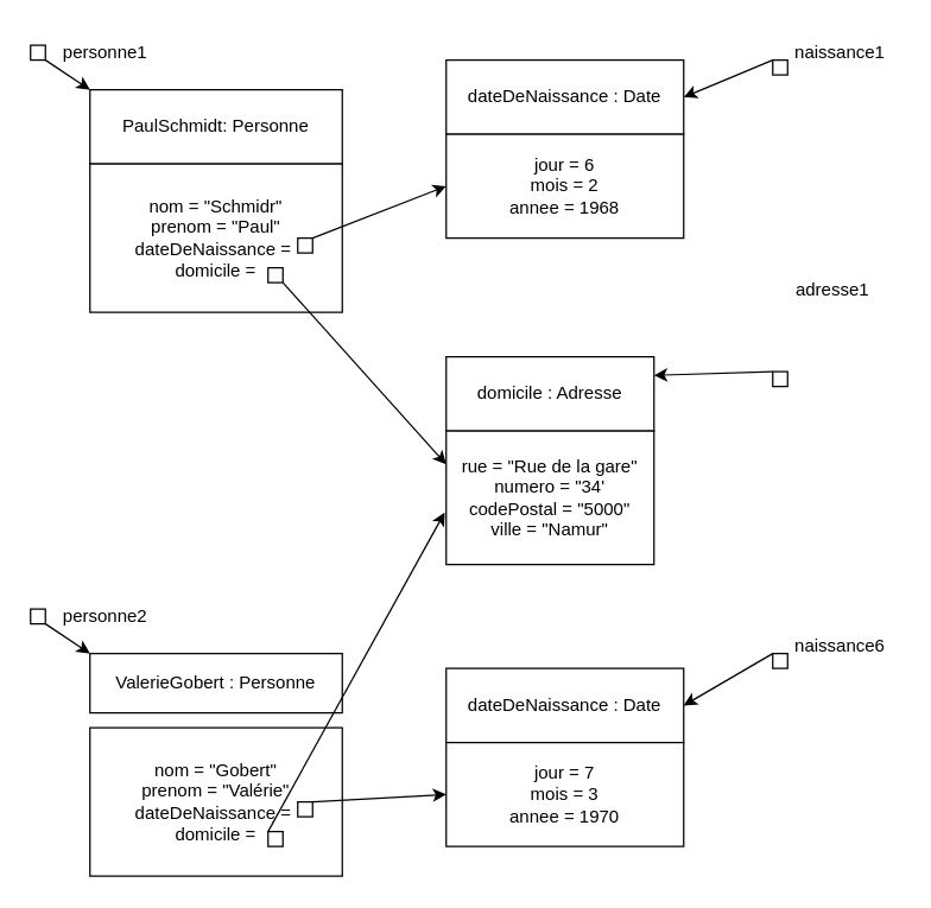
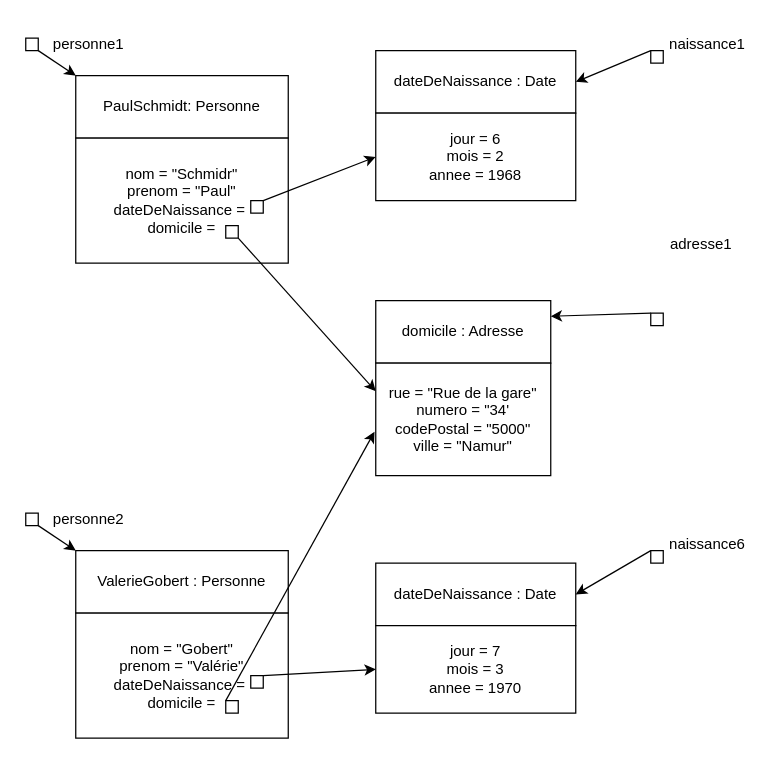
  <mxCell id="0" />
  <mxCell id="1" parent="0" />
- <mxCell id="2" value="ValerieGobert : Personne" style="rounded=0;whiteSpace=wrap;html=1;" vertex="1" parent="1"><mxGeometry x="60" y="440" width="170" height="40" as="geometry" /></mxCell>
+ <mxCell id="2" value="ValerieGobert : Personne" style="rounded=0;whiteSpace=wrap;html=1;" vertex="1" parent="1"><mxGeometry x="60" y="440" width="170" height="50" as="geometry" /></mxCell>
  <mxCell id="3" value="nom = &quot;Gobert&quot;&lt;br&gt;prenom = &quot;Valérie&quot;&lt;br&gt;dateDeNaissance =&amp;nbsp;&lt;br&gt;domicile =" style="rounded=0;whiteSpace=wrap;html=1;" vertex="1" parent="1"><mxGeometry x="60" y="490" width="170" height="100" as="geometry" /></mxCell>
  <mxCell id="4" value="" style="whiteSpace=wrap;html=1;aspect=fixed;" vertex="1" parent="1"><mxGeometry x="200" y="540" width="10" height="10" as="geometry" /></mxCell>
  <mxCell id="5" value="" style="whiteSpace=wrap;html=1;aspect=fixed;" vertex="1" parent="1"><mxGeometry x="180" y="560" width="10" height="10" as="geometry" /></mxCell>
  <mxCell id="6" value="" style="endArrow=classic;html=1;rounded=0;entryX=-0.007;entryY=0.609;entryDx=0;entryDy=0;exitX=0;exitY=0;exitDx=0;exitDy=0;entryPerimeter=0;" edge="1" parent="1" source="5" target="19"><mxGeometry width="50" height="50" relative="1" as="geometry"><mxPoint x="190" y="570" as="sourcePoint" /><mxPoint x="300" y="580" as="targetPoint" /></mxGeometry></mxCell>
  <mxCell id="7" value="" style="whiteSpace=wrap;html=1;aspect=fixed;" vertex="1" parent="1"><mxGeometry x="20" y="410" width="10" height="10" as="geometry" /></mxCell>
  <mxCell id="8" value="" style="endArrow=classic;html=1;rounded=0;entryX=0;entryY=0;entryDx=0;entryDy=0;" edge="1" parent="1" target="2"><mxGeometry width="50" height="50" relative="1" as="geometry"><mxPoint x="30" y="420" as="sourcePoint" /><mxPoint x="80" y="430" as="targetPoint" /></mxGeometry></mxCell>
  <mxCell id="9" value="personne2" style="text;html=1;align=center;verticalAlign=middle;resizable=0;points=[];autosize=1;strokeColor=none;fillColor=none;" vertex="1" parent="1"><mxGeometry x="30" y="400" width="80" height="30" as="geometry" /></mxCell>
  <mxCell id="10" value="PaulSchmidt: Personne" style="rounded=0;whiteSpace=wrap;html=1;" vertex="1" parent="1"><mxGeometry x="60" y="60" width="170" height="50" as="geometry" /></mxCell>
  <mxCell id="11" value="nom = &quot;Schmidr&quot;&lt;br&gt;prenom = &quot;Paul&quot;&lt;br&gt;dateDeNaissance =&amp;nbsp;&lt;br&gt;domicile =" style="rounded=0;whiteSpace=wrap;html=1;" vertex="1" parent="1"><mxGeometry x="60" y="110" width="170" height="100" as="geometry" /></mxCell>
  <mxCell id="12" value="" style="whiteSpace=wrap;html=1;aspect=fixed;" vertex="1" parent="1"><mxGeometry x="200" y="160" width="10" height="10" as="geometry" /></mxCell>
  <mxCell id="13" value="" style="whiteSpace=wrap;html=1;aspect=fixed;" vertex="1" parent="1"><mxGeometry x="180" y="180" width="10" height="10" as="geometry" /></mxCell>
  <mxCell id="14" value="" style="endArrow=classic;html=1;rounded=0;entryX=0;entryY=0.25;entryDx=0;entryDy=0;" edge="1" parent="1" target="19"><mxGeometry width="50" height="50" relative="1" as="geometry"><mxPoint x="190" y="190" as="sourcePoint" /><mxPoint x="300" y="200" as="targetPoint" /></mxGeometry></mxCell>
  <mxCell id="15" value="domicile : Adresse" style="rounded=0;whiteSpace=wrap;html=1;" vertex="1" parent="1"><mxGeometry x="300" y="240" width="140" height="50" as="geometry" /></mxCell>
  <mxCell id="16" value="" style="whiteSpace=wrap;html=1;aspect=fixed;" vertex="1" parent="1"><mxGeometry x="20" y="30" width="10" height="10" as="geometry" /></mxCell>
  <mxCell id="17" value="" style="endArrow=classic;html=1;rounded=0;entryX=0;entryY=0;entryDx=0;entryDy=0;" edge="1" parent="1" target="10"><mxGeometry width="50" height="50" relative="1" as="geometry"><mxPoint x="30" y="40" as="sourcePoint" /><mxPoint x="80" y="50" as="targetPoint" /></mxGeometry></mxCell>
  <mxCell id="18" value="personne1" style="text;html=1;align=center;verticalAlign=middle;resizable=0;points=[];autosize=1;strokeColor=none;fillColor=none;" vertex="1" parent="1"><mxGeometry x="30" y="20" width="80" height="30" as="geometry" /></mxCell>
  <mxCell id="19" value="rue = &quot;Rue de la gare&quot;&lt;br&gt;numero = &quot;34'&lt;br&gt;codePostal = &quot;5000&quot;&lt;br&gt;ville = &quot;Namur&quot;" style="rounded=0;whiteSpace=wrap;html=1;" vertex="1" parent="1"><mxGeometry x="300" y="290" width="140" height="90" as="geometry" /></mxCell>
  <mxCell id="20" value="dateDeNaissance : Date" style="rounded=0;whiteSpace=wrap;html=1;" vertex="1" parent="1"><mxGeometry x="300" y="40" width="160" height="50" as="geometry" /></mxCell>
  <mxCell id="21" value="jour = 6&lt;br&gt;mois = 2&lt;br&gt;annee = 1968" style="rounded=0;whiteSpace=wrap;html=1;" vertex="1" parent="1"><mxGeometry x="300" y="90" width="160" height="70" as="geometry" /></mxCell>
  <mxCell id="22" value="dateDeNaissance : Date" style="rounded=0;whiteSpace=wrap;html=1;" vertex="1" parent="1"><mxGeometry x="300" y="450" width="160" height="50" as="geometry" /></mxCell>
  <mxCell id="23" value="jour = 7&lt;br&gt;mois = 3&lt;br&gt;annee = 1970" style="rounded=0;whiteSpace=wrap;html=1;" vertex="1" parent="1"><mxGeometry x="300" y="500" width="160" height="70" as="geometry" /></mxCell>
  <mxCell id="24" value="" style="endArrow=classic;html=1;rounded=0;entryX=1;entryY=0.25;entryDx=0;entryDy=0;exitX=0;exitY=0;exitDx=0;exitDy=0;" edge="1" parent="1" source="25" target="15"><mxGeometry width="50" height="50" relative="1" as="geometry"><mxPoint x="520" y="260" as="sourcePoint" /><mxPoint x="520" y="230" as="targetPoint" /><Array as="points" /></mxGeometry></mxCell>
  <mxCell id="25" value="" style="whiteSpace=wrap;html=1;aspect=fixed;" vertex="1" parent="1"><mxGeometry x="520" y="250" width="10" height="10" as="geometry" /></mxCell>
  <mxCell id="26" value="adresse1" style="text;html=1;align=center;verticalAlign=middle;resizable=0;points=[];autosize=1;strokeColor=none;fillColor=none;" vertex="1" parent="1"><mxGeometry x="525" y="180" width="70" height="30" as="geometry" /></mxCell>
  <mxCell id="27" value="" style="endArrow=classic;html=1;rounded=0;entryX=0;entryY=0.5;entryDx=0;entryDy=0;" edge="1" parent="1" target="23"><mxGeometry width="50" height="50" relative="1" as="geometry"><mxPoint x="210" y="540" as="sourcePoint" /><mxPoint x="260" y="490" as="targetPoint" /></mxGeometry></mxCell>
  <mxCell id="28" value="" style="endArrow=classic;html=1;rounded=0;entryX=0;entryY=0.5;entryDx=0;entryDy=0;" edge="1" parent="1" target="21"><mxGeometry width="50" height="50" relative="1" as="geometry"><mxPoint x="210" y="160" as="sourcePoint" /><mxPoint x="300" y="155" as="targetPoint" /></mxGeometry></mxCell>
  <mxCell id="29" value="" style="whiteSpace=wrap;html=1;aspect=fixed;" vertex="1" parent="1"><mxGeometry x="520" y="40" width="10" height="10" as="geometry" /></mxCell>
  <mxCell id="30" value="naissance1" style="text;html=1;align=center;verticalAlign=middle;resizable=0;points=[];autosize=1;strokeColor=none;fillColor=none;" vertex="1" parent="1"><mxGeometry x="525" y="20" width="80" height="30" as="geometry" /></mxCell>
  <mxCell id="31" value="" style="whiteSpace=wrap;html=1;aspect=fixed;" vertex="1" parent="1"><mxGeometry x="520" y="440" width="10" height="10" as="geometry" /></mxCell>
  <mxCell id="32" value="naissance6" style="text;html=1;align=center;verticalAlign=middle;resizable=0;points=[];autosize=1;strokeColor=none;fillColor=none;" vertex="1" parent="1"><mxGeometry x="525" y="420" width="80" height="30" as="geometry" /></mxCell>
  <mxCell id="33" value="" style="endArrow=classic;html=1;rounded=0;entryX=1;entryY=0.5;entryDx=0;entryDy=0;" edge="1" parent="1" target="22"><mxGeometry width="50" height="50" relative="1" as="geometry"><mxPoint x="520" y="440" as="sourcePoint" /><mxPoint x="570" y="390" as="targetPoint" /></mxGeometry></mxCell>
  <mxCell id="34" value="" style="endArrow=classic;html=1;rounded=0;entryX=1;entryY=0.5;entryDx=0;entryDy=0;" edge="1" parent="1" target="20"><mxGeometry width="50" height="50" relative="1" as="geometry"><mxPoint x="520" y="40" as="sourcePoint" /><mxPoint x="570" y="-10" as="targetPoint" /></mxGeometry></mxCell>
